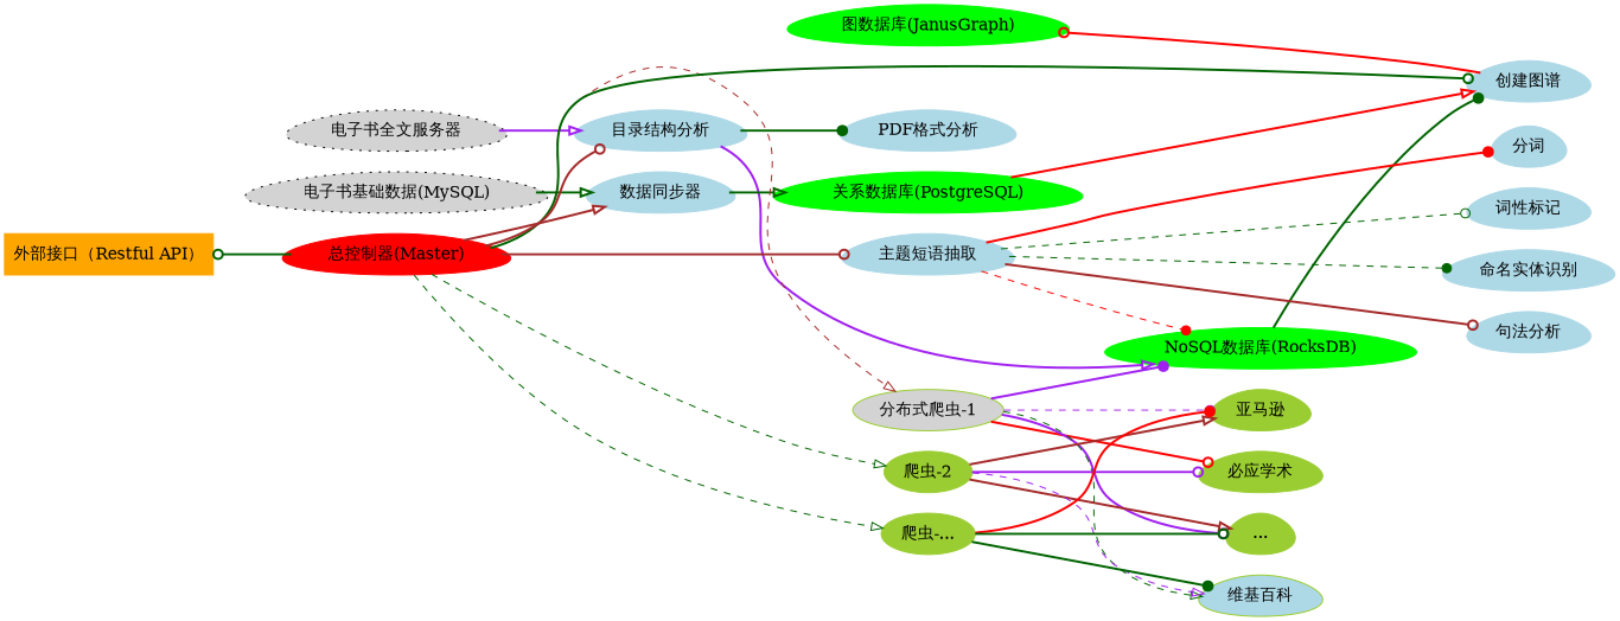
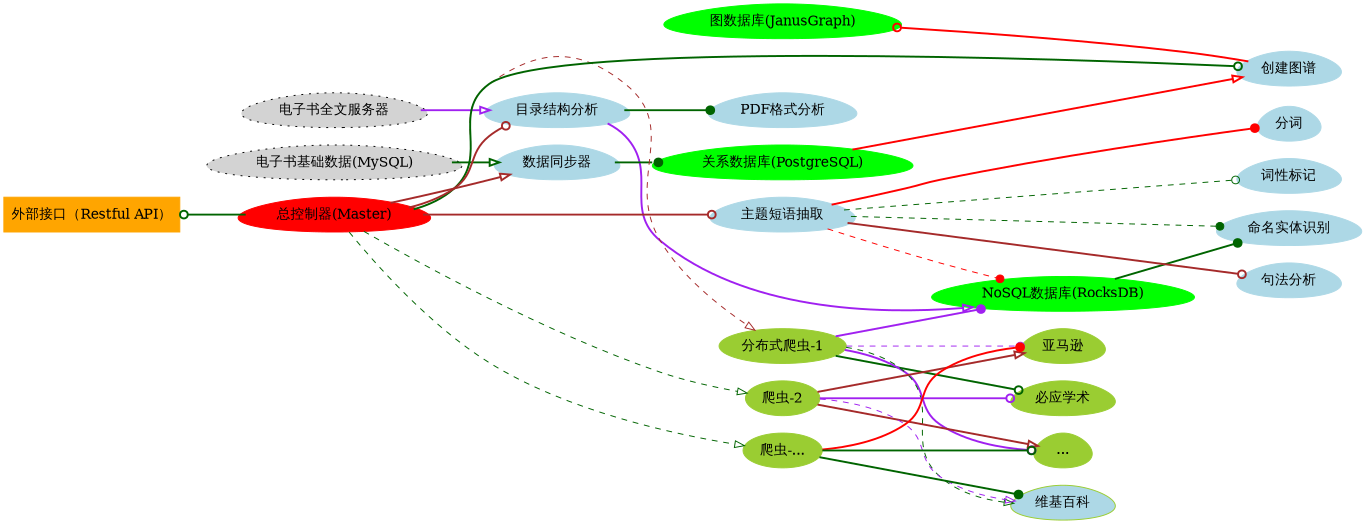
  digraph {
    fontname="微软雅黑"
    ordering=out
    rankdir=LR
    node [bgcolor=lightblue color=lightblue shape=egg style="filled, solid"]
    edge [arrowhead=onormal color=darkgreen style=bold]
    n1 [color=green label="图数据库(JanusGraph)"]
    n2 [color=green label="关系数据库(PostgreSQL)"]
-   n3 [color=yellowgreen label="分布式爬虫-1" shape=ellipse fillcolor=lightgrey]
+   n3 [color=yellowgreen label="分布式爬虫-1" shape=ellipse]
    n4 [color=orange label="外部接口（Restful API）" shape=box]
    n5 [label="分词"]
    n6 [label="词性标记"]
    n7 [label="命名实体识别"]
    n8 [label="句法分析"]
    n9 [label="创建图谱"]
    n10 [color=green label="NoSQL数据库(RocksDB)"]
    n11 [color=yellowgreen label="亚马逊"]
    n12 [color=yellowgreen label="必应学术"]
    n13 [color=yellowgreen label="..."]
    n14 [color=yellowgreen fillcolor=lightblue label="维基百科"]
    n15 [bgcolor=red label="电子书全文服务器" style="filled, dotted" color=""]
    n16 [label="目录结构分析"]
    n17 [label="PDF格式分析"]
    n18 [label="电子书基础数据(MySQL)" style="filled, dotted" color=""]
    n19 [label="数据同步器"]
    n20 [color=red fontcolor=black label="总控制器(Master)" style=filled]
    n21 [label="主题短语抽取"]
    n22 [color=yellowgreen label="爬虫-2" shape=ellipse]
    n23 [color=yellowgreen label="爬虫-..." shape=ellipse]
    subgraph sub_1 {
      rank=same
      n1
      n2
      n3
    }
    subgraph sub_2 {
      rank=min
      n4
    }
    subgraph sub_3 {
      rank=same
      n5
      n6
      n7
      n8
      n9
    }
    n2 -> n9 [color=red]
    n3 -> n10 [arrowhead=dot color=purple]
    n3 -> n11 [arrowhead=odot color=purple style=dashed]
-   n3 -> n12 [arrowhead=odot color=red]
+   n3 -> n12 [arrowhead=odot]
    n3 -> n13 [arrowhead=odot color=purple]
    n3 -> n14 [style=dashed]
    n9 -> n1 [arrowhead=odot color=red]
-   n10 -> n9 [arrowhead=dot]
+   n10 -> n7 [arrowhead=dot]
    n15 -> n16 [color=purple]
    n16 -> n10 [color=purple]
    n16 -> n17 [arrowhead=dot]
    n18 -> n19
-   n19 -> n2
+   n19 -> n2 [arrowhead=dot]
    n20 -> n3 [color=brown style=dashed]
    n20 -> n4 [arrowhead=odot]
    n20 -> n9 [arrowhead=odot]
    n20 -> n16 [arrowhead=odot color=brown]
    n20 -> n19 [color=brown]
    n20 -> n21 [arrowhead=odot color=brown]
    n20 -> n22 [style=dashed]
    n20 -> n23 [style=dashed]
    n21 -> n5 [arrowhead=dot color=red]
    n21 -> n6 [arrowhead=odot style=dashed]
    n21 -> n7 [arrowhead=dot style=dashed]
    n21 -> n8 [arrowhead=odot color=brown]
    n21 -> n10 [arrowhead=dot color=red style=dashed]
    n22 -> n11 [color=brown]
    n22 -> n12 [arrowhead=odot color=purple]
    n22 -> n13 [color=brown]
    n22 -> n14 [color=purple style=dashed]
    n23 -> n11 [arrowhead=dot color=red]
    n23 -> n13 [arrowhead=odot]
    n23 -> n14 [arrowhead=dot]
  }
